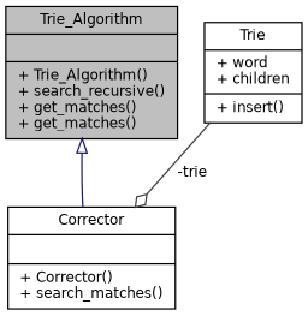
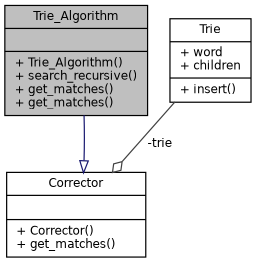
  digraph {
    node [color=black fillcolor=white fontname=Helvetica fontsize=10 shape=record style=filled]
    edge [fontname=Helvetica fontsize=10 labelfontname=Helvetica labelfontsize=10 style=solid]
    n1 [fillcolor=grey75 fontcolor=black height=0.2 label="{Trie_Algorithm\n||+ Trie_Algorithm()\l+ search_recursive()\l+ get_matches()\l+ get_matches()\l}" width=0.4]
-   n2 [height=0.2 label="{Corrector\n||+ Corrector()\l+ search_matches()\l}" width=0.4]
+   n2 [height=0.2 label="{Corrector\n||+ Corrector()\l+ get_matches()\l}" width=0.4]
    n3 [height=0.2 label="{Trie\n|+ word\l+ children\l|+ insert()\l}" width=0.4]
-   n1 -> n2 [arrowtail=onormal color=midnightblue dir=back]
+   n2 -> n1 [arrowtail=onormal color=midnightblue dir=back]
    n3 -> n2 [arrowhead=odiamond color=grey25 label=" -trie"]
  }
